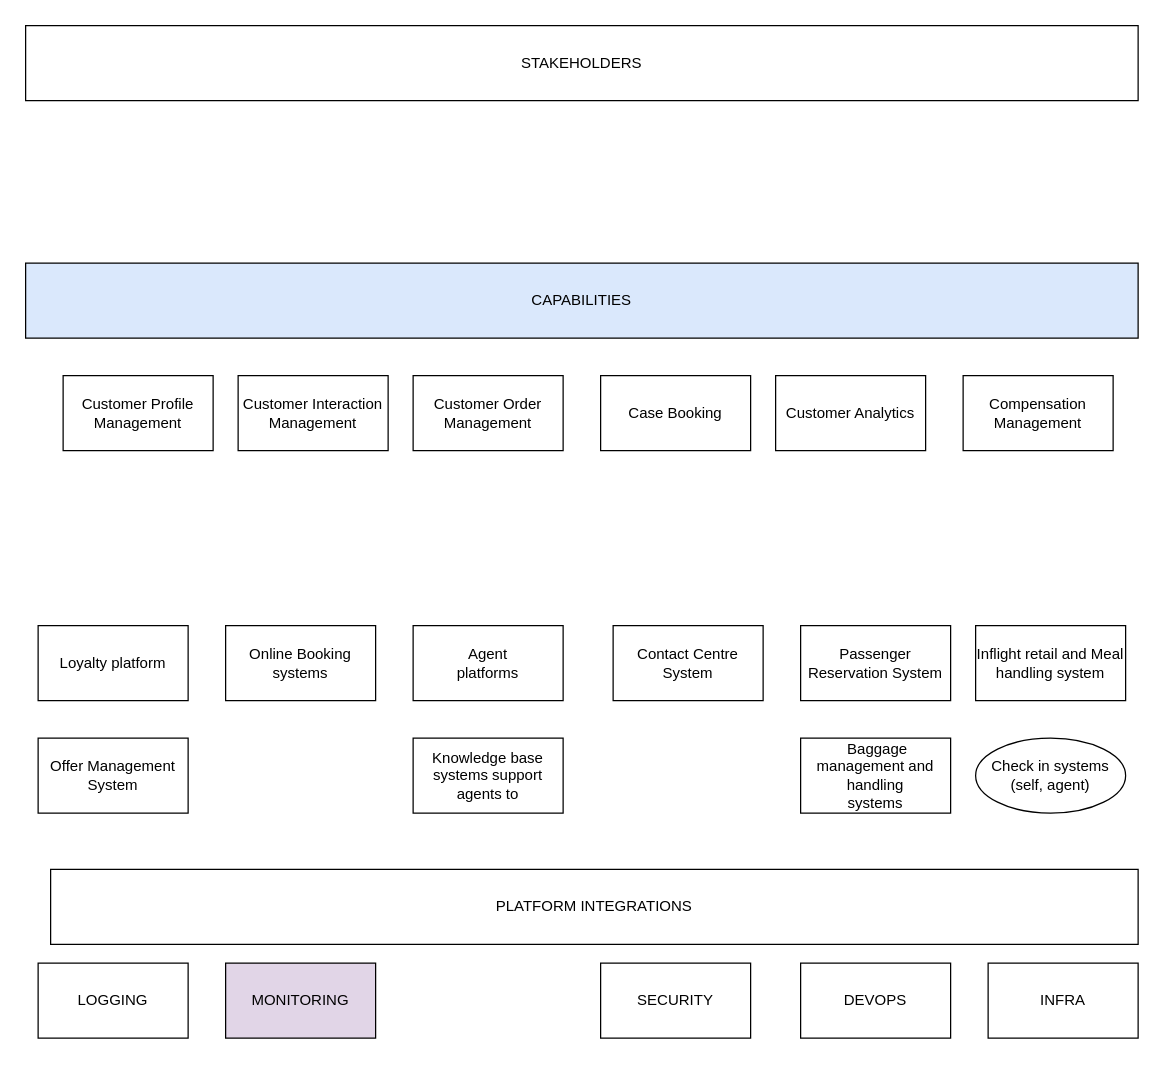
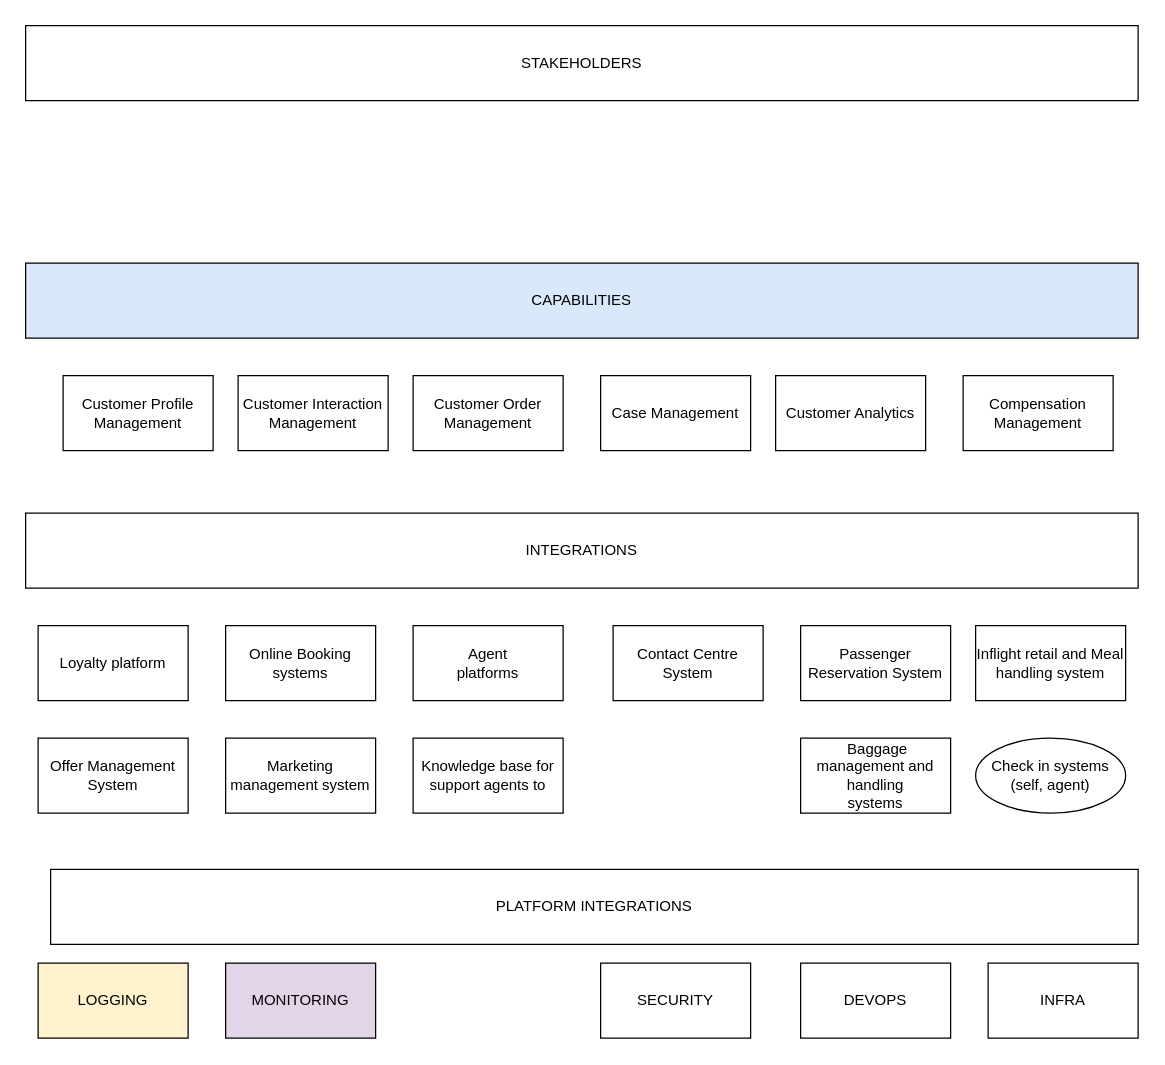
  <mxCell id="0" />
  <mxCell id="1" parent="0" />
  <mxCell id="2" value="Loyalty platform" style="rounded=0;whiteSpace=wrap;html=1;" parent="1" vertex="1"><mxGeometry x="30" y="500" width="120" height="60" as="geometry" /></mxCell>
  <mxCell id="3" value="Online Booking systems" style="rounded=0;whiteSpace=wrap;html=1;" parent="1" vertex="1"><mxGeometry x="180" y="500" width="120" height="60" as="geometry" /></mxCell>
  <mxCell id="4" value="&lt;div&gt;&lt;span style=&quot;background-color: initial;&quot;&gt;Agent&lt;/span&gt;&lt;br&gt;&lt;/div&gt;&lt;div&gt;platforms&lt;/div&gt;" style="rounded=0;whiteSpace=wrap;html=1;" parent="1" vertex="1"><mxGeometry x="330" y="500" width="120" height="60" as="geometry" /></mxCell>
  <mxCell id="5" value="Contact Centre System" style="rounded=0;whiteSpace=wrap;html=1;" parent="1" vertex="1"><mxGeometry x="490" y="500" width="120" height="60" as="geometry" /></mxCell>
  <mxCell id="6" value="Passenger Reservation System" style="rounded=0;whiteSpace=wrap;html=1;" parent="1" vertex="1"><mxGeometry x="640" y="500" width="120" height="60" as="geometry" /></mxCell>
  <mxCell id="7" value="Inflight retail and Meal handling system" style="rounded=0;whiteSpace=wrap;html=1;" parent="1" vertex="1"><mxGeometry x="780" y="500" width="120" height="60" as="geometry" /></mxCell>
  <mxCell id="8" value="Offer Management System" style="rounded=0;whiteSpace=wrap;html=1;" parent="1" vertex="1"><mxGeometry x="30" y="590" width="120" height="60" as="geometry" /></mxCell>
+ <mxCell id="9" value="Marketing management system" style="rounded=0;whiteSpace=wrap;html=1;" parent="1" vertex="1"><mxGeometry x="180" y="590" width="120" height="60" as="geometry" /></mxCell>
  <mxCell id="10" value="Check in systems (self, agent)" style="ellipse;whiteSpace=wrap;html=1;" parent="1" vertex="1"><mxGeometry x="780" y="590" width="120" height="60" as="geometry" /></mxCell>
- <mxCell id="11" value="Knowledge base systems support agents to" style="rounded=0;whiteSpace=wrap;html=1;" parent="1" vertex="1"><mxGeometry x="330" y="590" width="120" height="60" as="geometry" /></mxCell>
+ <mxCell id="11" value="Knowledge base for support agents to" style="rounded=0;whiteSpace=wrap;html=1;" parent="1" vertex="1"><mxGeometry x="330" y="590" width="120" height="60" as="geometry" /></mxCell>
  <mxCell id="12" value="&lt;div&gt;&amp;nbsp;Baggage management and handling&lt;/div&gt;&lt;div&gt;systems&lt;/div&gt;" style="rounded=0;whiteSpace=wrap;html=1;" parent="1" vertex="1"><mxGeometry x="640" y="590" width="120" height="60" as="geometry" /></mxCell>
  <mxCell id="13" value="Compensation Management" style="rounded=0;whiteSpace=wrap;html=1;" parent="1" vertex="1"><mxGeometry x="770" y="300" width="120" height="60" as="geometry" /></mxCell>
- <mxCell id="14" value="Case Booking" style="rounded=0;whiteSpace=wrap;html=1;" parent="1" vertex="1"><mxGeometry x="480" y="300" width="120" height="60" as="geometry" /></mxCell>
+ <mxCell id="14" value="Case Management" style="rounded=0;whiteSpace=wrap;html=1;" parent="1" vertex="1"><mxGeometry x="480" y="300" width="120" height="60" as="geometry" /></mxCell>
  <mxCell id="15" value="Customer Analytics" style="rounded=0;whiteSpace=wrap;html=1;" parent="1" vertex="1"><mxGeometry x="620" y="300" width="120" height="60" as="geometry" /></mxCell>
  <mxCell id="16" value="Customer Profile Management" style="rounded=0;whiteSpace=wrap;html=1;" parent="1" vertex="1"><mxGeometry x="50" y="300" width="120" height="60" as="geometry" /></mxCell>
  <mxCell id="17" value="Customer Interaction Management" style="rounded=0;whiteSpace=wrap;html=1;" parent="1" vertex="1"><mxGeometry x="190" y="300" width="120" height="60" as="geometry" /></mxCell>
  <mxCell id="18" value="Customer Order Management" style="rounded=0;whiteSpace=wrap;html=1;" parent="1" vertex="1"><mxGeometry x="330" y="300" width="120" height="60" as="geometry" /></mxCell>
+ <mxCell id="19" value="INTEGRATIONS" style="rounded=0;whiteSpace=wrap;html=1;" parent="1" vertex="1"><mxGeometry x="20" y="410" width="890" height="60" as="geometry" /></mxCell>
  <mxCell id="20" value="CAPABILITIES" style="rounded=0;whiteSpace=wrap;html=1;fillColor=#dae8fc;" parent="1" vertex="1"><mxGeometry x="20" y="210" width="890" height="60" as="geometry" /></mxCell>
  <mxCell id="21" value="STAKEHOLDERS" style="rounded=0;whiteSpace=wrap;html=1;" parent="1" vertex="1"><mxGeometry x="20" y="20" width="890" height="60" as="geometry" /></mxCell>
  <mxCell id="22" value="PLATFORM INTEGRATIONS" style="rounded=0;whiteSpace=wrap;html=1;" parent="1" vertex="1"><mxGeometry x="40" y="695" width="870" height="60" as="geometry" /></mxCell>
- <mxCell id="23" value="LOGGING" style="rounded=0;whiteSpace=wrap;html=1;" parent="1" vertex="1"><mxGeometry x="30" y="770" width="120" height="60" as="geometry" /></mxCell>
+ <mxCell id="23" value="LOGGING" style="rounded=0;whiteSpace=wrap;html=1;fillColor=#fff2cc;" parent="1" vertex="1"><mxGeometry x="30" y="770" width="120" height="60" as="geometry" /></mxCell>
  <mxCell id="24" value="MONITORING" style="rounded=0;whiteSpace=wrap;html=1;fillColor=#e1d5e7;" parent="1" vertex="1"><mxGeometry x="180" y="770" width="120" height="60" as="geometry" /></mxCell>
  <mxCell id="25" value="SECURITY" style="rounded=0;whiteSpace=wrap;html=1;" parent="1" vertex="1"><mxGeometry x="480" y="770" width="120" height="60" as="geometry" /></mxCell>
  <mxCell id="26" value="DEVOPS" style="rounded=0;whiteSpace=wrap;html=1;" parent="1" vertex="1"><mxGeometry x="640" y="770" width="120" height="60" as="geometry" /></mxCell>
  <mxCell id="27" value="INFRA" style="rounded=0;whiteSpace=wrap;html=1;" parent="1" vertex="1"><mxGeometry x="790" y="770" width="120" height="60" as="geometry" /></mxCell>
